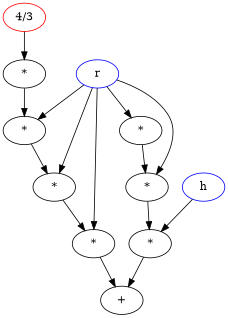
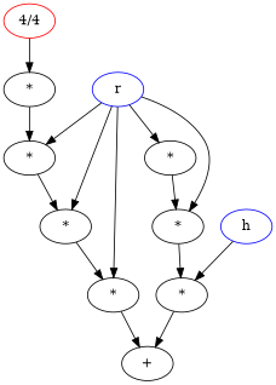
  digraph {
-   n1 [color=red label="4/3"]
+   n1 [color=red label="4/4"]
    n2 [label="*"]
    n3 [label="*"]
    n4 [label="*"]
    n5 [label="*"]
    n6 [label="*"]
    n7 [color=blue label=r]
    n8 [label="*"]
    n9 [label="+"]
    n10 [label="*"]
    n11 [color=blue label=h]
    n1 -> n2
    n2 -> n3
    n3 -> n6
    n4 -> n5
    n5 -> n10
    n6 -> n8
    n7 -> n3
    n7 -> n4
    n7 -> n5
    n7 -> n6
    n7 -> n8
    n8 -> n9
    n10 -> n9
    n11 -> n10
  }
